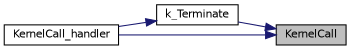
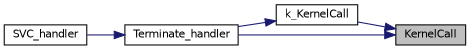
  digraph {
    rankdir=RL
    node [color=black fillcolor=white fontname=Helvetica fontsize=10 shape=record style=filled]
    edge [color=midnightblue dir=back fontname=Helvetica fontsize=10 labelfontname=Helvetica labelfontsize=10 style=solid]
    n1 [fillcolor=grey75 fontcolor=black height=0.2 label=KernelCall width=0.4]
-   n2 [height=0.2 label=k_Terminate width=0.4]
-   n3 [height=0.2 label=KernelCall_handler width=0.4]
+   n2 [height=0.2 label=k_KernelCall width=0.4]
+   n3 [height=0.2 label=Terminate_handler width=0.4]
+   n4 [height=0.2 label=SVC_handler width=0.4]
    n1 -> n2
    n1 -> n3
    n2 -> n3
+   n3 -> n4
  }
